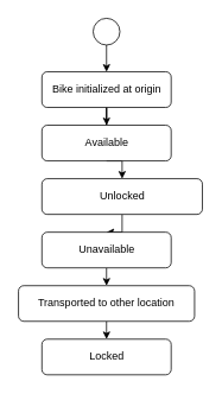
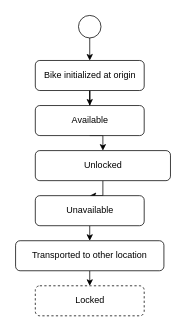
  <mxCell id="0" />
  <mxCell id="1" parent="0" />
  <mxCell id="2" style="edgeStyle=orthogonalEdgeStyle;rounded=0;orthogonalLoop=1;jettySize=auto;html=1;exitX=0.5;exitY=1;exitDx=0;exitDy=0;" parent="1" source="3" target="7" edge="1"><mxGeometry relative="1" as="geometry" /></mxCell>
  <mxCell id="3" value="Bike initialized at origin " style="rounded=1;whiteSpace=wrap;html=1;fontSize=12;glass=0;strokeWidth=1;shadow=0;" parent="1" vertex="1"><mxGeometry x="46.5" y="80" width="145" height="40" as="geometry" /></mxCell>
  <mxCell id="4" style="edgeStyle=orthogonalEdgeStyle;rounded=0;orthogonalLoop=1;jettySize=auto;html=1;exitX=0.5;exitY=1;exitDx=0;exitDy=0;entryX=0.5;entryY=0;entryDx=0;entryDy=0;" parent="1" source="5" target="3" edge="1"><mxGeometry relative="1" as="geometry" /></mxCell>
  <mxCell id="5" value="" style="ellipse;whiteSpace=wrap;html=1;aspect=fixed;" parent="1" vertex="1"><mxGeometry x="104" y="20" width="30" height="30" as="geometry" /></mxCell>
  <mxCell id="6" style="edgeStyle=orthogonalEdgeStyle;rounded=0;orthogonalLoop=1;jettySize=auto;html=1;exitX=0.5;exitY=1;exitDx=0;exitDy=0;entryX=0.5;entryY=0;entryDx=0;entryDy=0;" parent="1" source="7" target="9" edge="1"><mxGeometry relative="1" as="geometry" /></mxCell>
  <mxCell id="7" value="Available" style="rounded=1;whiteSpace=wrap;html=1;fontSize=12;glass=0;strokeWidth=1;shadow=0;" parent="1" vertex="1"><mxGeometry x="46.5" y="140" width="145" height="40" as="geometry" /></mxCell>
  <mxCell id="8" style="edgeStyle=orthogonalEdgeStyle;rounded=0;orthogonalLoop=1;jettySize=auto;html=1;entryX=0.5;entryY=0;entryDx=0;entryDy=0;" parent="1" source="9" target="11" edge="1"><mxGeometry relative="1" as="geometry" /></mxCell>
  <mxCell id="9" value="Unlocked" style="rounded=1;whiteSpace=wrap;html=1;fontSize=12;glass=0;strokeWidth=1;shadow=0;" parent="1" vertex="1"><mxGeometry x="46.5" y="200" width="180" height="40" as="geometry" /></mxCell>
  <mxCell id="10" style="edgeStyle=orthogonalEdgeStyle;rounded=0;orthogonalLoop=1;jettySize=auto;html=1;exitX=0.5;exitY=1;exitDx=0;exitDy=0;entryX=0.5;entryY=0;entryDx=0;entryDy=0;" parent="1" source="11" target="13" edge="1"><mxGeometry relative="1" as="geometry" /></mxCell>
  <mxCell id="11" value="Unavailable" style="rounded=1;whiteSpace=wrap;html=1;fontSize=12;glass=0;strokeWidth=1;shadow=0;" parent="1" vertex="1"><mxGeometry x="46.5" y="260" width="145" height="40" as="geometry" /></mxCell>
  <mxCell id="12" style="edgeStyle=orthogonalEdgeStyle;rounded=0;orthogonalLoop=1;jettySize=auto;html=1;exitX=0.5;exitY=1;exitDx=0;exitDy=0;entryX=0.5;entryY=0;entryDx=0;entryDy=0;" parent="1" source="13" target="14" edge="1"><mxGeometry relative="1" as="geometry" /></mxCell>
  <mxCell id="13" value="Transported to other location" style="rounded=1;whiteSpace=wrap;html=1;fontSize=12;glass=0;strokeWidth=1;shadow=0;" parent="1" vertex="1"><mxGeometry x="20.25" y="320" width="197.5" height="40" as="geometry" /></mxCell>
- <mxCell id="14" value="Locked" style="rounded=1;whiteSpace=wrap;html=1;fontSize=12;glass=0;strokeWidth=1;shadow=0;" parent="1" vertex="1"><mxGeometry x="46.5" y="380" width="145" height="40" as="geometry" /></mxCell>
+ <mxCell id="14" value="Locked" style="rounded=1;whiteSpace=wrap;html=1;fontSize=12;glass=0;strokeWidth=1;shadow=0;dashed=1;" parent="1" vertex="1"><mxGeometry x="46.5" y="380" width="145" height="40" as="geometry" /></mxCell>
